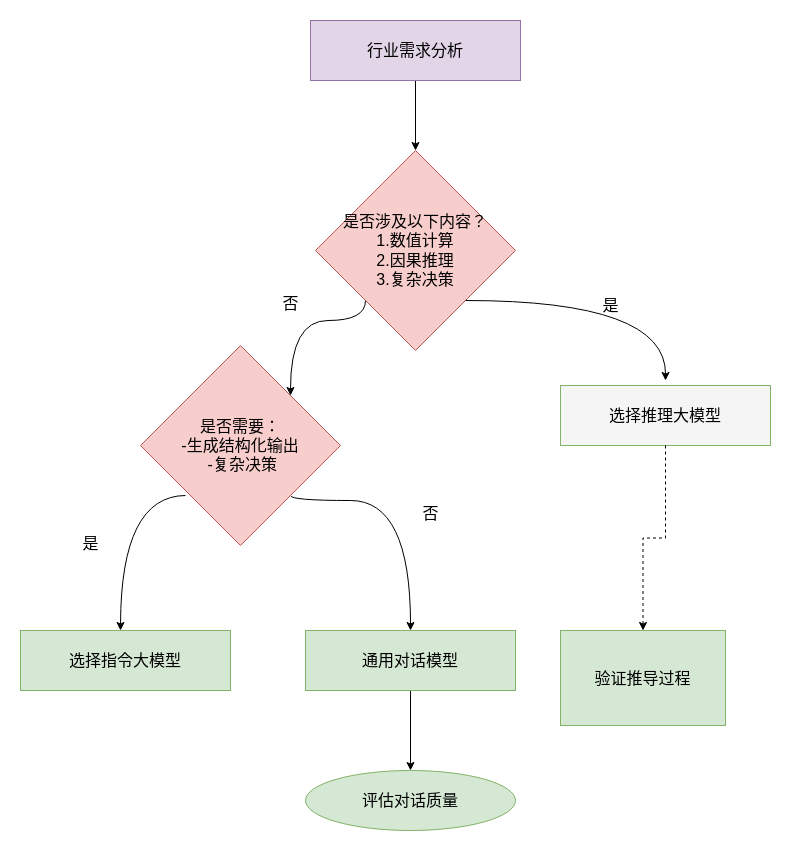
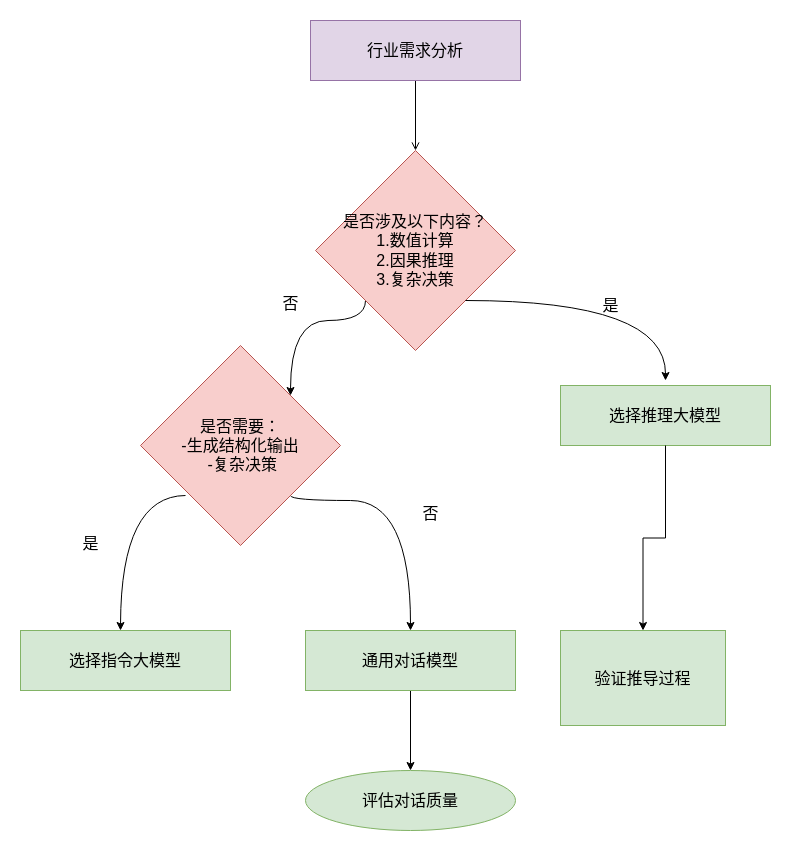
  <mxCell id="0" />
  <mxCell id="1" parent="0" />
- <mxCell id="2" style="edgeStyle=orthogonalEdgeStyle;rounded=0;orthogonalLoop=1;jettySize=auto;html=1;fontSize=16;" edge="1" parent="1" source="3" target="5"><mxGeometry relative="1" as="geometry" /></mxCell>
+ <mxCell id="2" style="edgeStyle=orthogonalEdgeStyle;rounded=0;orthogonalLoop=1;jettySize=auto;html=1;fontSize=16;endArrow=open;" edge="1" parent="1" source="3" target="5"><mxGeometry relative="1" as="geometry" /></mxCell>
  <mxCell id="3" value="&lt;font style=&quot;vertical-align: inherit;&quot; class=&quot;notranslate fyzs-translate-target fyzs-translate-target-wrapper&quot;&gt;&lt;font style=&quot;vertical-align: inherit;&quot; class=&quot;notranslate fyzs-translate-target fyzs-translate-target-box&quot;&gt;&lt;font style=&quot;vertical-align: inherit;&quot; title=&quot;h&quot; class=&quot;notranslate fyzs-translate-target fyzs-translate-target-text&quot;&gt;行业需求分析&lt;/font&gt;&lt;/font&gt;&lt;/font&gt;" style="rounded=0;whiteSpace=wrap;html=1;fontSize=16;fillColor=#e1d5e7;strokeColor=#9673a6;" vertex="1" parent="1"><mxGeometry x="310" y="20" width="210" height="60" as="geometry" /></mxCell>
  <mxCell id="4" style="edgeStyle=orthogonalEdgeStyle;rounded=0;orthogonalLoop=1;jettySize=auto;html=1;exitX=0;exitY=1;exitDx=0;exitDy=0;entryX=1;entryY=0;entryDx=0;entryDy=0;curved=1;fontSize=16;" edge="1" parent="1" source="5" target="10"><mxGeometry relative="1" as="geometry"><Array as="points"><mxPoint x="365" y="320" /><mxPoint x="290" y="320" /></Array></mxGeometry></mxCell>
  <mxCell id="5" value="&lt;font style=&quot;vertical-align: inherit;&quot; class=&quot;notranslate fyzs-translate-target fyzs-translate-target-wrapper&quot;&gt;&lt;font style=&quot;vertical-align: inherit;&quot; class=&quot;notranslate fyzs-translate-target fyzs-translate-target-box&quot;&gt;&lt;font style=&quot;vertical-align: inherit;&quot; title=&quot;s&quot; class=&quot;notranslate fyzs-translate-target fyzs-translate-target-text&quot;&gt;是否涉及以下内容？&lt;/font&gt;&lt;/font&gt;&lt;/font&gt;&lt;div&gt;&lt;font style=&quot;vertical-align: inherit;&quot; class=&quot;notranslate fyzs-translate-target fyzs-translate-target-wrapper&quot;&gt;&lt;font style=&quot;vertical-align: inherit;&quot; class=&quot;notranslate fyzs-translate-target fyzs-translate-target-box&quot;&gt;&lt;font style=&quot;vertical-align: inherit;&quot; title=&quot;s&quot; class=&quot;notranslate fyzs-translate-target fyzs-translate-target-text&quot;&gt;1.数值计算&lt;/font&gt;&lt;/font&gt;&lt;/font&gt;&lt;/div&gt;&lt;div&gt;&lt;font style=&quot;vertical-align: inherit;&quot; class=&quot;notranslate fyzs-translate-target fyzs-translate-target-wrapper&quot;&gt;&lt;font style=&quot;vertical-align: inherit;&quot; class=&quot;notranslate fyzs-translate-target fyzs-translate-target-box&quot;&gt;&lt;font style=&quot;vertical-align: inherit;&quot; title=&quot;s&quot; class=&quot;notranslate fyzs-translate-target fyzs-translate-target-text&quot;&gt;2.因果推理&lt;/font&gt;&lt;/font&gt;&lt;/font&gt;&lt;/div&gt;&lt;div&gt;&lt;font style=&quot;vertical-align: inherit;&quot; class=&quot;notranslate fyzs-translate-target fyzs-translate-target-wrapper&quot;&gt;&lt;font style=&quot;vertical-align: inherit;&quot; class=&quot;notranslate fyzs-translate-target fyzs-translate-target-box&quot;&gt;&lt;font style=&quot;vertical-align: inherit;&quot; title=&quot;s&quot; class=&quot;notranslate fyzs-translate-target fyzs-translate-target-text&quot;&gt;3.复杂决策&lt;/font&gt;&lt;/font&gt;&lt;/font&gt;&lt;/div&gt;" style="rhombus;whiteSpace=wrap;html=1;fontSize=16;fillColor=#f8cecc;strokeColor=#b85450;" vertex="1" parent="1"><mxGeometry x="315" y="150" width="200" height="200" as="geometry" /></mxCell>
- <mxCell id="6" value="&lt;font style=&quot;vertical-align: inherit;&quot; class=&quot;notranslate fyzs-translate-target fyzs-translate-target-wrapper&quot;&gt;&lt;font style=&quot;vertical-align: inherit;&quot; class=&quot;notranslate fyzs-translate-target fyzs-translate-target-box&quot;&gt;&lt;font style=&quot;vertical-align: inherit;&quot; title=&quot;h&quot; class=&quot;notranslate fyzs-translate-target fyzs-translate-target-text&quot;&gt;选择推理大模型&lt;/font&gt;&lt;/font&gt;&lt;/font&gt;" style="rounded=0;whiteSpace=wrap;html=1;fontSize=16;fillColor=#f5f5f5;strokeColor=#82b366;" vertex="1" parent="1"><mxGeometry x="560" y="385" width="210" height="60" as="geometry" /></mxCell>
+ <mxCell id="6" value="&lt;font style=&quot;vertical-align: inherit;&quot; class=&quot;notranslate fyzs-translate-target fyzs-translate-target-wrapper&quot;&gt;&lt;font style=&quot;vertical-align: inherit;&quot; class=&quot;notranslate fyzs-translate-target fyzs-translate-target-box&quot;&gt;&lt;font style=&quot;vertical-align: inherit;&quot; title=&quot;h&quot; class=&quot;notranslate fyzs-translate-target fyzs-translate-target-text&quot;&gt;选择推理大模型&lt;/font&gt;&lt;/font&gt;&lt;/font&gt;" style="rounded=0;whiteSpace=wrap;html=1;fontSize=16;fillColor=#d5e8d4;strokeColor=#82b366;" vertex="1" parent="1"><mxGeometry x="560" y="385" width="210" height="60" as="geometry" /></mxCell>
  <mxCell id="7" value="&lt;font style=&quot;vertical-align: inherit;&quot; class=&quot;notranslate fyzs-translate-target fyzs-translate-target-wrapper&quot;&gt;&lt;font style=&quot;vertical-align: inherit;&quot; class=&quot;notranslate fyzs-translate-target fyzs-translate-target-box&quot;&gt;&lt;font style=&quot;vertical-align: inherit;&quot; title=&quot;h&quot; class=&quot;notranslate fyzs-translate-target fyzs-translate-target-text&quot;&gt;验证推导过程&lt;/font&gt;&lt;/font&gt;&lt;/font&gt;" style="rounded=0;whiteSpace=wrap;html=1;fontSize=16;fillColor=#d5e8d4;strokeColor=#82b366;" vertex="1" parent="1"><mxGeometry x="560" y="630" width="165" height="95" as="geometry" /></mxCell>
  <mxCell id="8" style="edgeStyle=orthogonalEdgeStyle;rounded=0;orthogonalLoop=1;jettySize=auto;html=1;exitX=0;exitY=1;exitDx=0;exitDy=0;entryX=0.5;entryY=0;entryDx=0;entryDy=0;curved=1;fontSize=16;" edge="1" parent="1"><mxGeometry relative="1" as="geometry"><mxPoint x="185" y="495" as="sourcePoint" /><mxPoint x="120" y="630" as="targetPoint" /></mxGeometry></mxCell>
  <mxCell id="9" style="edgeStyle=orthogonalEdgeStyle;rounded=0;orthogonalLoop=1;jettySize=auto;html=1;exitX=1;exitY=1;exitDx=0;exitDy=0;curved=1;fontSize=16;" edge="1" parent="1" source="10" target="12"><mxGeometry relative="1" as="geometry"><Array as="points"><mxPoint x="290" y="500" /><mxPoint x="410" y="500" /></Array></mxGeometry></mxCell>
  <mxCell id="10" value="&lt;font style=&quot;vertical-align: inherit;&quot; class=&quot;notranslate fyzs-translate-target fyzs-translate-target-wrapper&quot;&gt;&lt;font style=&quot;vertical-align: inherit;&quot; class=&quot;notranslate fyzs-translate-target fyzs-translate-target-box&quot;&gt;&lt;font style=&quot;vertical-align: inherit;&quot; title=&quot;s&quot; class=&quot;notranslate fyzs-translate-target fyzs-translate-target-text&quot;&gt;是否需要：&lt;/font&gt;&lt;/font&gt;&lt;/font&gt;&lt;div&gt;&lt;font style=&quot;vertical-align: inherit;&quot; class=&quot;notranslate fyzs-translate-target fyzs-translate-target-wrapper&quot;&gt;&lt;font style=&quot;vertical-align: inherit;&quot; class=&quot;notranslate fyzs-translate-target fyzs-translate-target-box&quot;&gt;&lt;font style=&quot;vertical-align: inherit;&quot; title=&quot;s&quot; class=&quot;notranslate fyzs-translate-target fyzs-translate-target-text&quot;&gt;-生成结构化输出&lt;/font&gt;&lt;/font&gt;&lt;/font&gt;&lt;/div&gt;&lt;div&gt;&lt;font style=&quot;vertical-align: inherit;&quot; class=&quot;notranslate fyzs-translate-target fyzs-translate-target-wrapper&quot;&gt;&lt;font style=&quot;vertical-align: inherit;&quot; class=&quot;notranslate fyzs-translate-target fyzs-translate-target-box&quot;&gt;&lt;font style=&quot;vertical-align: inherit;&quot; title=&quot;-&quot; class=&quot;notranslate fyzs-translate-target fyzs-translate-target-text&quot;&gt;&amp;nbsp;-复杂决策&lt;/font&gt;&lt;/font&gt;&lt;/font&gt;&lt;/div&gt;" style="rhombus;whiteSpace=wrap;html=1;fontSize=16;fillColor=#f8cecc;strokeColor=#b85450;" vertex="1" parent="1"><mxGeometry x="140" y="345" width="200" height="200" as="geometry" /></mxCell>
  <mxCell id="11" style="edgeStyle=orthogonalEdgeStyle;rounded=0;orthogonalLoop=1;jettySize=auto;html=1;fontSize=16;" edge="1" parent="1" source="12" target="14"><mxGeometry relative="1" as="geometry" /></mxCell>
  <mxCell id="12" value="&lt;font style=&quot;vertical-align: inherit;&quot; class=&quot;notranslate fyzs-translate-target fyzs-translate-target-wrapper&quot;&gt;&lt;font style=&quot;vertical-align: inherit;&quot; class=&quot;notranslate fyzs-translate-target fyzs-translate-target-box&quot;&gt;&lt;font style=&quot;vertical-align: inherit;&quot; title=&quot;t&quot; class=&quot;notranslate fyzs-translate-target fyzs-translate-target-text&quot;&gt;通用对话模型&lt;/font&gt;&lt;/font&gt;&lt;/font&gt;" style="rounded=0;whiteSpace=wrap;html=1;fontSize=16;fillColor=#d5e8d4;strokeColor=#82b366;" vertex="1" parent="1"><mxGeometry x="305" y="630" width="210" height="60" as="geometry" /></mxCell>
  <mxCell id="13" value="&lt;font style=&quot;vertical-align: inherit;&quot; class=&quot;notranslate fyzs-translate-target fyzs-translate-target-wrapper&quot;&gt;&lt;font style=&quot;vertical-align: inherit;&quot; class=&quot;notranslate fyzs-translate-target fyzs-translate-target-box&quot;&gt;&lt;font style=&quot;vertical-align: inherit;&quot; title=&quot;h&quot; class=&quot;notranslate fyzs-translate-target fyzs-translate-target-text&quot;&gt;选择指令大模型&lt;/font&gt;&lt;/font&gt;&lt;/font&gt;" style="rounded=0;whiteSpace=wrap;html=1;fontSize=16;fillColor=#d5e8d4;strokeColor=#82b366;" vertex="1" parent="1"><mxGeometry x="20" y="630" width="210" height="60" as="geometry" /></mxCell>
  <mxCell id="14" value="&lt;font style=&quot;vertical-align: inherit;&quot; class=&quot;notranslate fyzs-translate-target fyzs-translate-target-wrapper&quot;&gt;&lt;font style=&quot;vertical-align: inherit;&quot; class=&quot;notranslate fyzs-translate-target fyzs-translate-target-box&quot;&gt;&lt;font style=&quot;vertical-align: inherit;&quot; title=&quot;h&quot; class=&quot;notranslate fyzs-translate-target fyzs-translate-target-text&quot;&gt;评估对话质量&lt;/font&gt;&lt;/font&gt;&lt;/font&gt;" style="ellipse;whiteSpace=wrap;html=1;fontSize=16;fillColor=#d5e8d4;strokeColor=#82b366;" vertex="1" parent="1"><mxGeometry x="305" y="770" width="210" height="60" as="geometry" /></mxCell>
  <mxCell id="15" style="edgeStyle=orthogonalEdgeStyle;rounded=0;orthogonalLoop=1;jettySize=auto;html=1;exitX=1;exitY=1;exitDx=0;exitDy=0;curved=1;fontSize=16;" edge="1" parent="1" source="5"><mxGeometry relative="1" as="geometry"><mxPoint x="665" y="380" as="targetPoint" /></mxGeometry></mxCell>
  <mxCell id="16" value="&lt;font style=&quot;vertical-align: inherit;&quot; class=&quot;notranslate fyzs-translate-target fyzs-translate-target-wrapper&quot;&gt;&lt;font style=&quot;vertical-align: inherit;&quot; class=&quot;notranslate fyzs-translate-target fyzs-translate-target-box&quot;&gt;&lt;font style=&quot;vertical-align: inherit;&quot; title=&quot;Text&quot; class=&quot;notranslate fyzs-translate-target fyzs-translate-target-text&quot;&gt;是&lt;/font&gt;&lt;/font&gt;&lt;/font&gt;" style="text;html=1;align=center;verticalAlign=middle;resizable=0;points=[];autosize=1;strokeColor=none;fillColor=none;fontSize=16;" vertex="1" parent="1"><mxGeometry x="590" y="290" width="40" height="30" as="geometry" /></mxCell>
  <mxCell id="17" value="&lt;font style=&quot;vertical-align: inherit;&quot; class=&quot;notranslate fyzs-translate-target fyzs-translate-target-wrapper&quot;&gt;&lt;font style=&quot;vertical-align: inherit;&quot; class=&quot;notranslate fyzs-translate-target fyzs-translate-target-box&quot;&gt;&lt;font style=&quot;vertical-align: inherit;&quot; title=&quot;Text&quot; class=&quot;notranslate fyzs-translate-target fyzs-translate-target-text&quot;&gt;否&lt;/font&gt;&lt;/font&gt;&lt;/font&gt;" style="text;html=1;align=center;verticalAlign=middle;resizable=0;points=[];autosize=1;strokeColor=none;fillColor=none;fontSize=16;" vertex="1" parent="1"><mxGeometry x="270" y="288" width="40" height="30" as="geometry" /></mxCell>
- <mxCell id="18" style="edgeStyle=orthogonalEdgeStyle;rounded=0;orthogonalLoop=1;jettySize=auto;html=1;entryX=0.5;entryY=0;entryDx=0;entryDy=0;fontSize=16;dashed=1;" edge="1" parent="1" source="6" target="7"><mxGeometry relative="1" as="geometry" /></mxCell>
+ <mxCell id="18" style="edgeStyle=orthogonalEdgeStyle;rounded=0;orthogonalLoop=1;jettySize=auto;html=1;entryX=0.5;entryY=0;entryDx=0;entryDy=0;fontSize=16;" edge="1" parent="1" source="6" target="7"><mxGeometry relative="1" as="geometry" /></mxCell>
  <mxCell id="19" value="&lt;font style=&quot;vertical-align: inherit;&quot; class=&quot;notranslate fyzs-translate-target fyzs-translate-target-wrapper&quot;&gt;&lt;font style=&quot;vertical-align: inherit;&quot; class=&quot;notranslate fyzs-translate-target fyzs-translate-target-box&quot;&gt;&lt;font style=&quot;vertical-align: inherit;&quot; title=&quot;Text&quot; class=&quot;notranslate fyzs-translate-target fyzs-translate-target-text&quot;&gt;是&lt;/font&gt;&lt;/font&gt;&lt;/font&gt;" style="text;html=1;align=center;verticalAlign=middle;resizable=0;points=[];autosize=1;strokeColor=none;fillColor=none;fontSize=16;" vertex="1" parent="1"><mxGeometry x="70" y="528" width="40" height="30" as="geometry" /></mxCell>
  <mxCell id="20" value="&lt;font style=&quot;vertical-align: inherit;&quot; class=&quot;notranslate fyzs-translate-target fyzs-translate-target-wrapper&quot;&gt;&lt;font style=&quot;vertical-align: inherit;&quot; class=&quot;notranslate fyzs-translate-target fyzs-translate-target-box&quot;&gt;&lt;font style=&quot;vertical-align: inherit;&quot; title=&quot;Text&quot; class=&quot;notranslate fyzs-translate-target fyzs-translate-target-text&quot;&gt;否&lt;/font&gt;&lt;/font&gt;&lt;/font&gt;" style="text;html=1;align=center;verticalAlign=middle;resizable=0;points=[];autosize=1;strokeColor=none;fillColor=none;fontSize=16;" vertex="1" parent="1"><mxGeometry x="410" y="498" width="40" height="30" as="geometry" /></mxCell>
